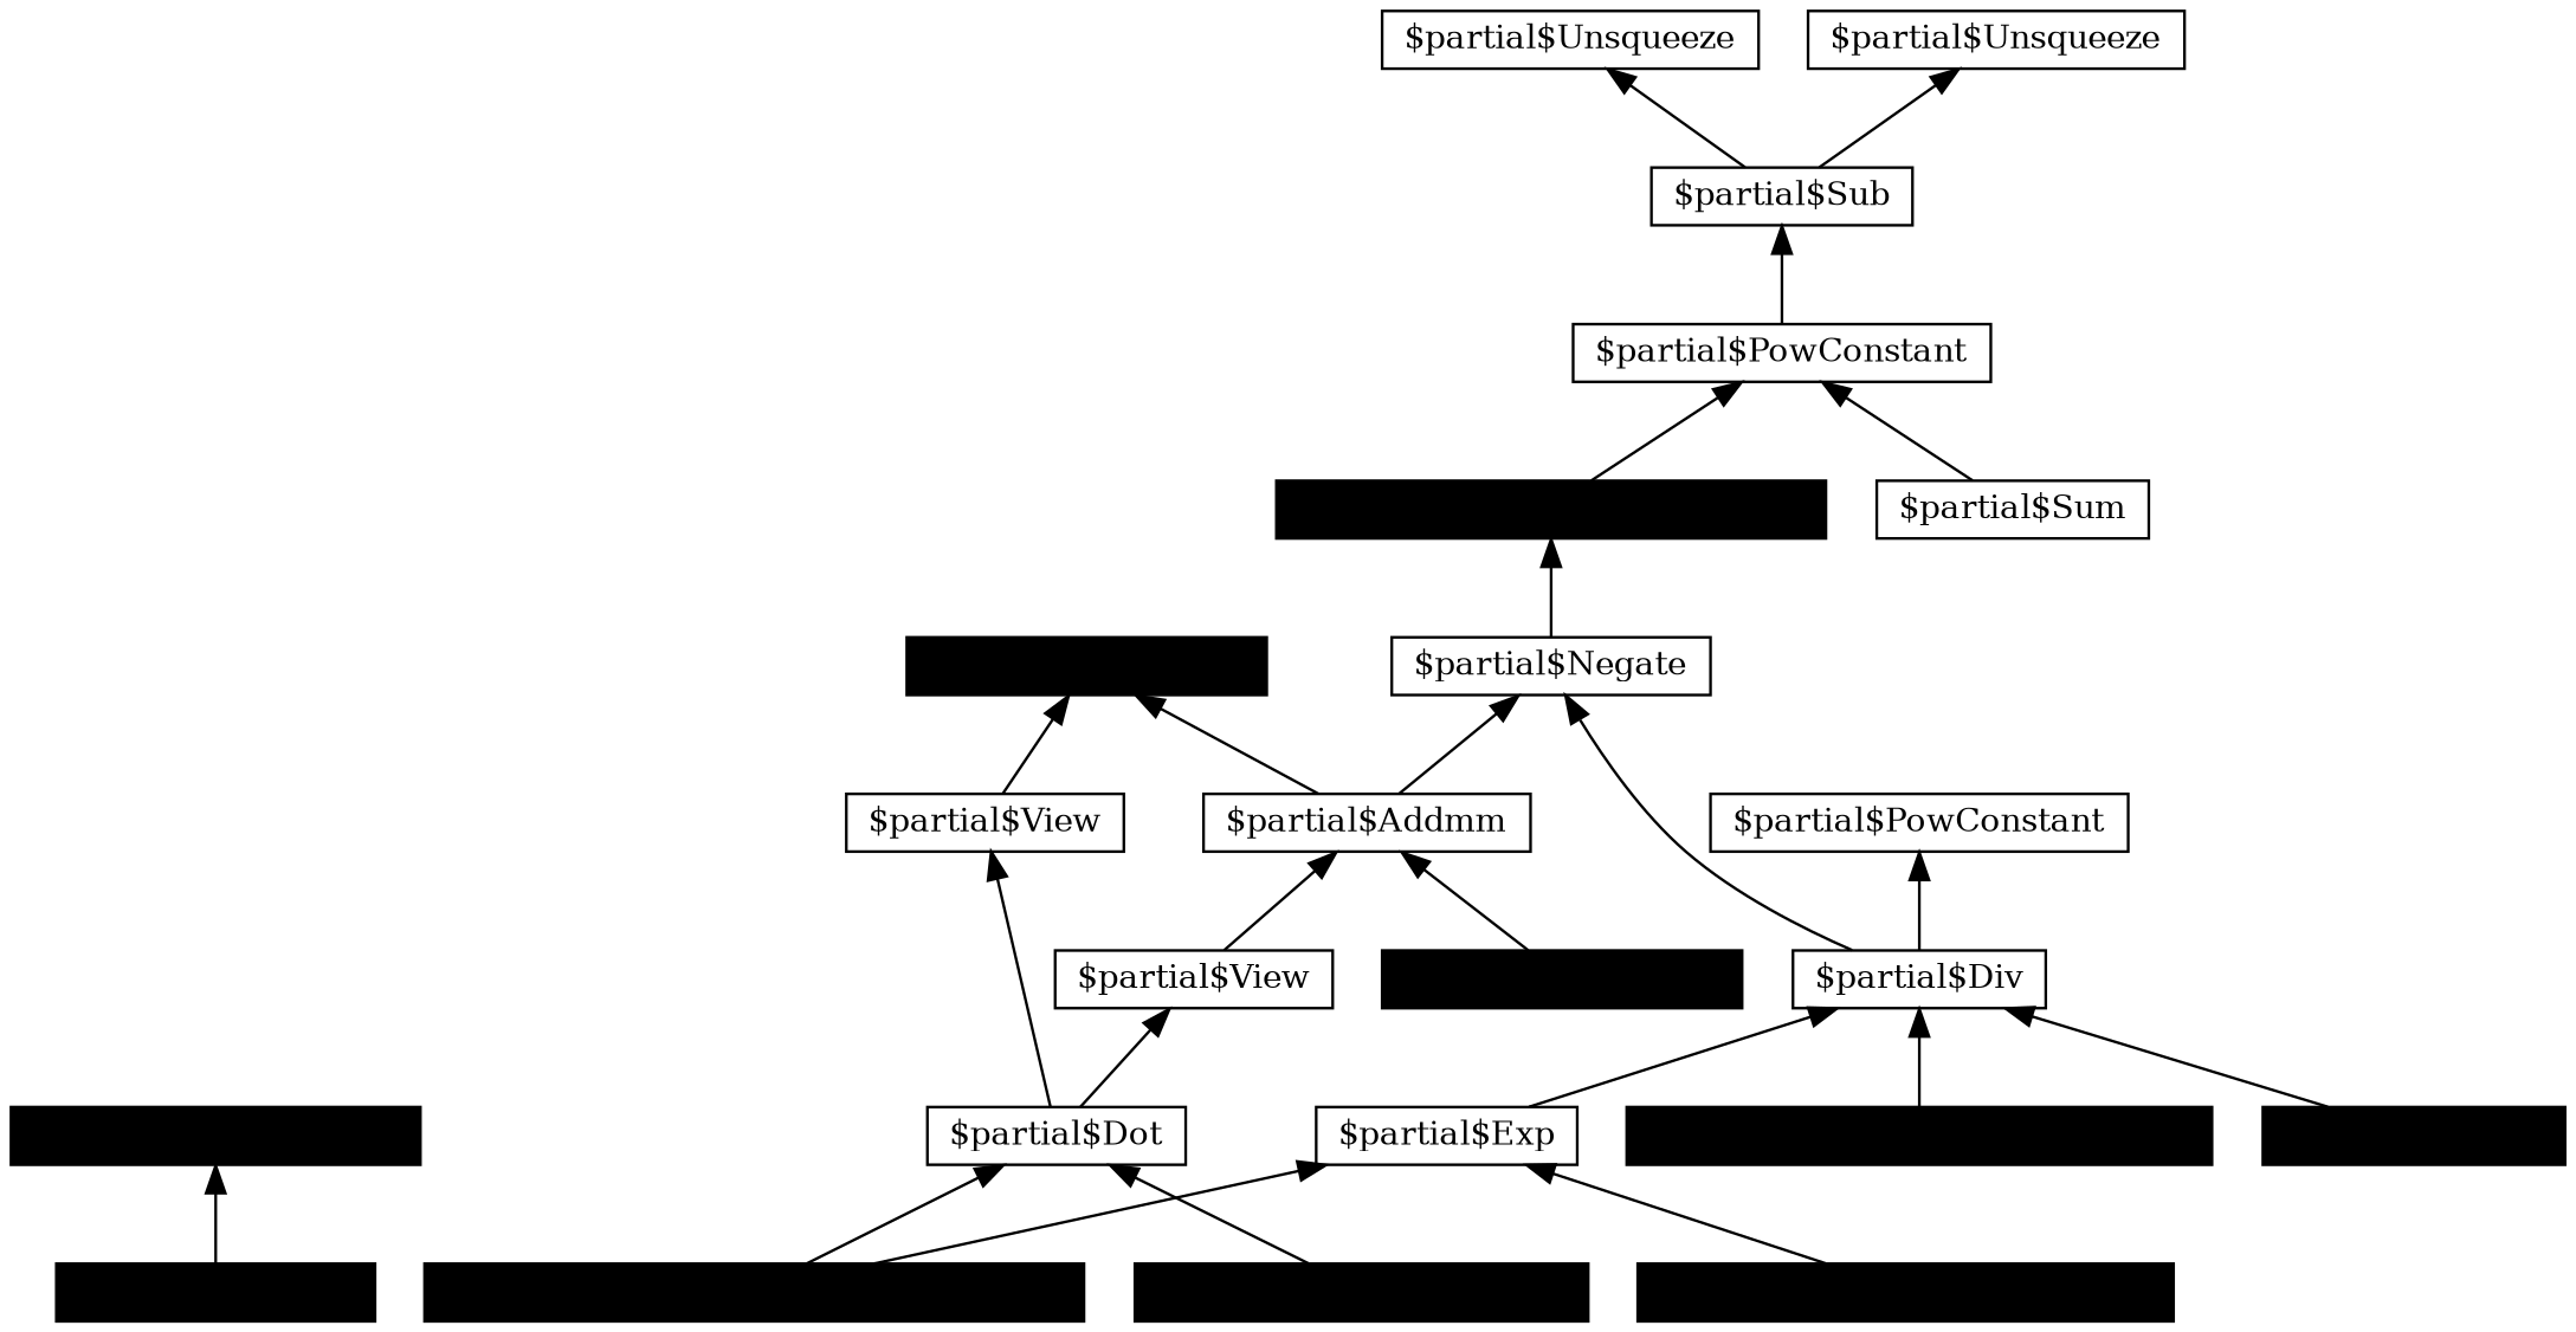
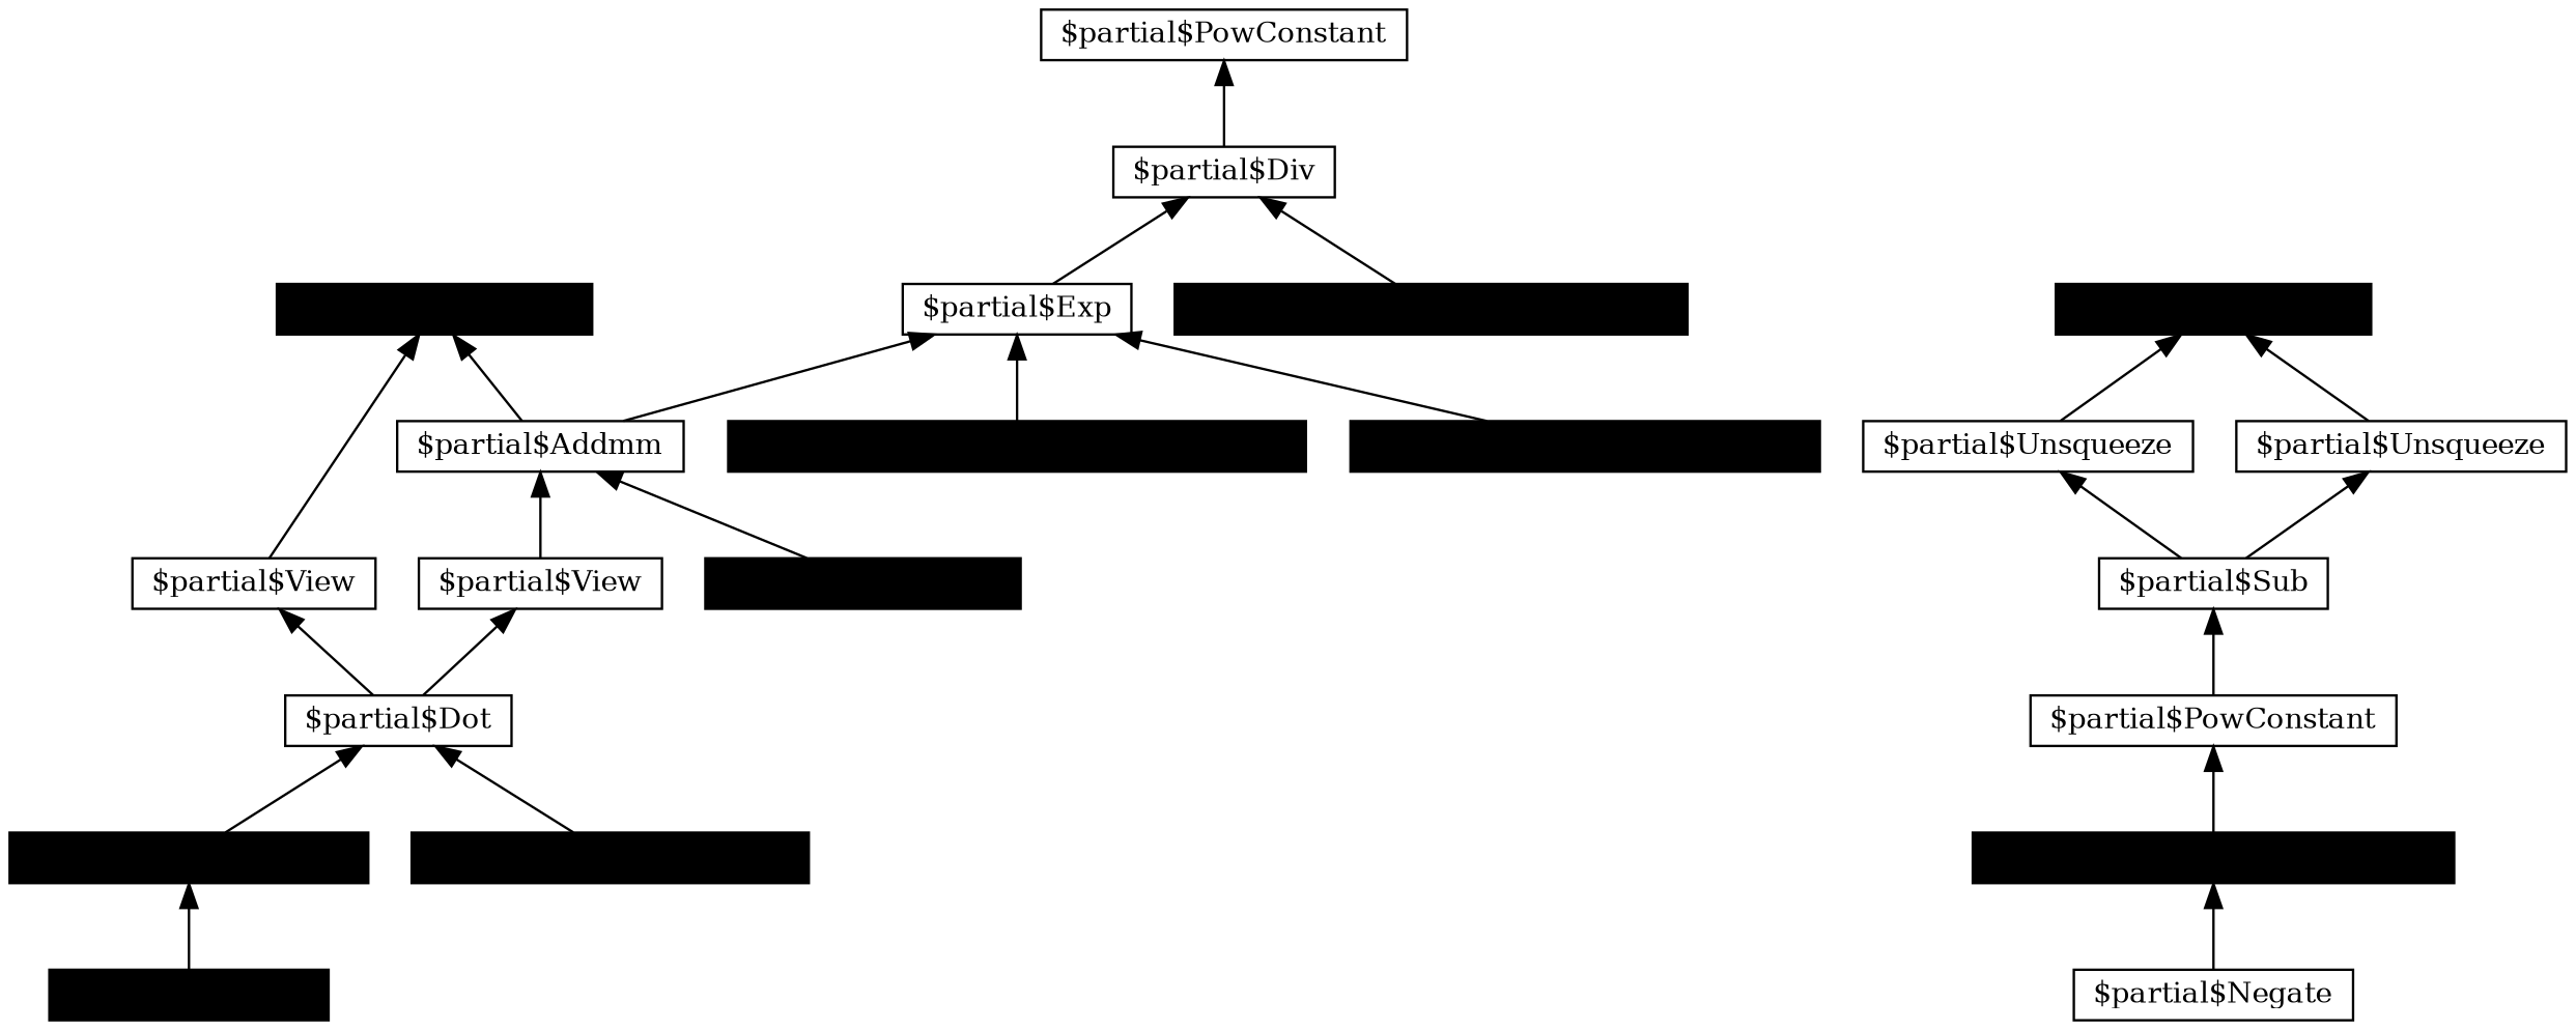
  digraph {
    ordering=in
    rankdir=BT
    node [align=right fillcolor=white fontsize=12 margin="\"0.5\"" ranksep=0.1 shape=box style=filled]
    n1 [fillcolor="green!10" height=0.2 label="$\partial$MulConstant"]
    n2 [height=0.2 label="$\partial$Dot"]
    n3 [height=0.2 label="$\partial$View"]
    n4 [height=0.2 label="$\partial$View"]
    n5 [fillcolor="red!10" height=0.2 label="\tl{$p$}{(1000, 3)}"]
    n6 [height=0.2 label="$\partial$Addmm"]
    n7 [height=0.2 label="$\partial$Exp"]
    n8 [height=0.2 label="$\partial$Div"]
    n9 [height=0.2 label="$\partial$Negate"]
    n10 [height=0.2 label="$\partial$PowConstant"]
    n11 [fillcolor="blue!10" height=0.2 label="\tl{$q_i-q_j$}{(1000, 1000, 3)}"]
-   n12 [height=0.2 label="$\partial$Sum"]
    n13 [height=0.2 label="$\partial$PowConstant"]
    n14 [height=0.2 label="$\partial$Sub"]
    n15 [height=0.2 label="$\partial$Unsqueeze"]
    n16 [height=0.2 label="$\partial$Unsqueeze"]
+   n17 [fillcolor="red!10" height=0.2 label="\tl{$q$}{(1000, 3)}"]
    n18 [fillcolor="blue!10" height=0.2 label="\tl{$-\|q_i-q_j\|^2$}{(1000, 1000)}"]
-   n19 [fillcolor="blue!10" height=0.2 label="\tl{$s^2$}{(1)}"]
    n20 [fillcolor="blue!10" height=0.2 label="\tl{$-|q_i-q_j|^2/s^2$}{(1000, 1000)}"]
    n21 [fillcolor="blue!10" height=0.2 label="\tl{$K_{q,q}$}{(1000, 1000)}"]
    n22 [fillcolor="blue!10" height=0.2 label="\tl{$p$}{(1000, 3)}"]
    n23 [fillcolor="blue!10" height=0.2 label="\tl{$K_{q,q}p$}{(3000)}"]
    n24 [fillcolor="blue!10" height=0.2 label="\tl{$p$}{(3000)}"]
-   n20 -> n2
+   n1 -> n2
    n2 -> n3
    n2 -> n4
    n3 -> n5
    n4 -> n6
    n6 -> n5
-   n6 -> n9
+   n6 -> n7
    n7 -> n8
-   n8 -> n9
    n8 -> n10
    n9 -> n11
    n11 -> n13
-   n12 -> n13
    n13 -> n14
    n14 -> n15
    n14 -> n16
+   n15 -> n17
+   n16 -> n17
    n18 -> n8
-   n19 -> n8
    n20 -> n7
    n21 -> n7
    n22 -> n6
    n23 -> n2
    n24 -> n1
  }
